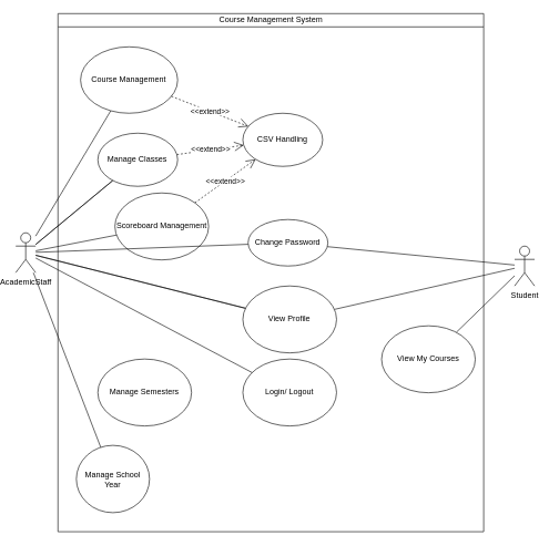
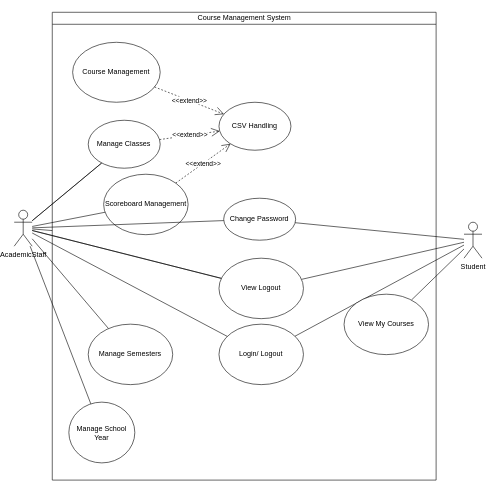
  <mxCell id="0" />
  <mxCell id="1" parent="0" />
  <mxCell id="2" value="AcademicStaff" style="shape=umlActor;verticalLabelPosition=bottom;verticalAlign=top;html=1;" vertex="1" parent="1"><mxGeometry x="20" y="350" width="30" height="60" as="geometry" /></mxCell>
  <mxCell id="3" value="Student" style="shape=umlActor;verticalLabelPosition=bottom;verticalAlign=top;html=1;" vertex="1" parent="1"><mxGeometry x="770" y="370" width="30" height="60" as="geometry" /></mxCell>
  <mxCell id="4" value="" style="endArrow=none;html=1;rounded=0;" edge="1" parent="1" source="2" target="30"><mxGeometry width="50" height="50" relative="1" as="geometry"><mxPoint x="430" y="500" as="sourcePoint" /><mxPoint x="480" y="450" as="targetPoint" /></mxGeometry></mxCell>
+ <mxCell id="5" value="" style="endArrow=none;html=1;rounded=0;" edge="1" parent="1" source="13" target="2"><mxGeometry width="50" height="50" relative="1" as="geometry"><mxPoint x="430" y="500" as="sourcePoint" /><mxPoint x="480" y="450" as="targetPoint" /></mxGeometry></mxCell>
  <mxCell id="6" value="" style="endArrow=none;html=1;rounded=0;" edge="1" parent="1" source="18" target="2"><mxGeometry width="50" height="50" relative="1" as="geometry"><mxPoint x="430" y="500" as="sourcePoint" /><mxPoint x="480" y="450" as="targetPoint" /></mxGeometry></mxCell>
  <mxCell id="7" value="" style="endArrow=none;html=1;rounded=0;" edge="1" parent="1" source="2" target="22"><mxGeometry width="50" height="50" relative="1" as="geometry"><mxPoint x="430" y="500" as="sourcePoint" /><mxPoint x="480" y="450" as="targetPoint" /></mxGeometry></mxCell>
- <mxCell id="8" value="" style="endArrow=none;html=1;rounded=0;" edge="1" parent="1" source="2" target="19"><mxGeometry width="50" height="50" relative="1" as="geometry"><mxPoint x="430" y="500" as="sourcePoint" /><mxPoint x="480" y="450" as="targetPoint" /></mxGeometry></mxCell>
+ <mxCell id="8" value="" style="endArrow=none;html=1;rounded=0;" edge="1" parent="1" source="2" target="31"><mxGeometry width="50" height="50" relative="1" as="geometry"><mxPoint x="430" y="500" as="sourcePoint" /><mxPoint x="480" y="450" as="targetPoint" /></mxGeometry></mxCell>
  <mxCell id="9" value="" style="endArrow=none;html=1;rounded=0;" edge="1" parent="1" source="2" target="15"><mxGeometry width="50" height="50" relative="1" as="geometry"><mxPoint x="430" y="580" as="sourcePoint" /><mxPoint x="480" y="530" as="targetPoint" /></mxGeometry></mxCell>
  <mxCell id="10" value="" style="endArrow=none;html=1;rounded=0;" edge="1" parent="1" source="30" target="3"><mxGeometry width="50" height="50" relative="1" as="geometry"><mxPoint x="430" y="580" as="sourcePoint" /><mxPoint x="480" y="530" as="targetPoint" /></mxGeometry></mxCell>
+ <mxCell id="11" value="" style="endArrow=none;html=1;rounded=0;" edge="1" parent="1" source="16" target="3"><mxGeometry width="50" height="50" relative="1" as="geometry"><mxPoint x="430" y="580" as="sourcePoint" /><mxPoint x="480" y="530" as="targetPoint" /></mxGeometry></mxCell>
  <mxCell id="12" value="" style="endArrow=none;html=1;rounded=0;" edge="1" parent="1" source="14" target="3"><mxGeometry width="50" height="50" relative="1" as="geometry"><mxPoint x="430" y="580" as="sourcePoint" /><mxPoint x="480" y="530" as="targetPoint" /></mxGeometry></mxCell>
  <mxCell id="13" value="Manage Semesters" style="ellipse;whiteSpace=wrap;html=1;" vertex="1" parent="1"><mxGeometry x="143.426" y="540.002" width="140.87" height="100.822" as="geometry" /></mxCell>
  <mxCell id="14" value="View My Courses" style="ellipse;whiteSpace=wrap;html=1;" vertex="1" parent="1"><mxGeometry x="569.995" y="490" width="140.87" height="100.822" as="geometry" /></mxCell>
  <mxCell id="15" value="Scoreboard Management" style="ellipse;whiteSpace=wrap;html=1;" vertex="1" parent="1"><mxGeometry x="169.13" y="289.992" width="140.87" height="100.822" as="geometry" /></mxCell>
  <mxCell id="16" value="Login/ Logout" style="ellipse;whiteSpace=wrap;html=1;" vertex="1" parent="1"><mxGeometry x="361.44" y="540.004" width="140.87" height="100.822" as="geometry" /></mxCell>
  <mxCell id="17" value="Change Password" style="ellipse;whiteSpace=wrap;html=1;" vertex="1" parent="1"><mxGeometry x="369.31" y="330" width="120" height="70" as="geometry" /></mxCell>
  <mxCell id="18" value="Manage School Year" style="ellipse;whiteSpace=wrap;html=1;" vertex="1" parent="1"><mxGeometry x="111.12" y="670" width="110" height="101.3" as="geometry" /></mxCell>
  <mxCell id="19" value="Course Management" style="ellipse;whiteSpace=wrap;html=1;" vertex="1" parent="1"><mxGeometry x="117.43" y="70" width="146" height="100" as="geometry" /></mxCell>
  <mxCell id="20" value="CSV Handling" style="ellipse;whiteSpace=wrap;html=1;" vertex="1" parent="1"><mxGeometry x="361.44" y="170" width="120" height="80" as="geometry" /></mxCell>
  <mxCell id="21" value="" style="endArrow=none;html=1;rounded=0;" edge="1" parent="1" source="2" target="22"><mxGeometry width="50" height="50" relative="1" as="geometry"><mxPoint x="-40" y="455" as="sourcePoint" /><mxPoint x="281" y="479" as="targetPoint" /></mxGeometry></mxCell>
  <mxCell id="22" value="Manage Classes" style="ellipse;whiteSpace=wrap;html=1;" vertex="1" parent="1"><mxGeometry x="143.43" y="200" width="120" height="80" as="geometry" /></mxCell>
  <mxCell id="23" value="" style="endArrow=none;html=1;rounded=0;" edge="1" parent="1" source="2" target="16"><mxGeometry width="50" height="50" relative="1" as="geometry"><mxPoint x="520" y="450" as="sourcePoint" /><mxPoint x="570" y="400" as="targetPoint" /></mxGeometry></mxCell>
  <mxCell id="24" value="" style="endArrow=none;html=1;rounded=0;" edge="1" parent="1" source="2" target="17"><mxGeometry width="50" height="50" relative="1" as="geometry"><mxPoint x="400" y="440" as="sourcePoint" /><mxPoint x="450" y="390" as="targetPoint" /></mxGeometry></mxCell>
  <mxCell id="25" value="" style="endArrow=none;html=1;rounded=0;" edge="1" parent="1" source="3" target="17"><mxGeometry width="50" height="50" relative="1" as="geometry"><mxPoint x="400" y="440" as="sourcePoint" /><mxPoint x="450" y="390" as="targetPoint" /></mxGeometry></mxCell>
  <mxCell id="26" value="&amp;lt;&amp;lt;extend&amp;gt;&amp;gt;" style="endArrow=open;endSize=12;dashed=1;html=1;rounded=0;" edge="1" parent="1" source="22" target="20"><mxGeometry width="160" relative="1" as="geometry"><mxPoint x="416.31" y="510" as="sourcePoint" /><mxPoint x="557.076" y="156.373" as="targetPoint" /></mxGeometry></mxCell>
  <mxCell id="27" value="&amp;lt;&amp;lt;extend&amp;gt;&amp;gt;" style="endArrow=open;endSize=12;dashed=1;html=1;rounded=0;" edge="1" parent="1" source="15" target="20"><mxGeometry width="160" relative="1" as="geometry"><mxPoint x="239.31" y="250" as="sourcePoint" /><mxPoint x="573.207" y="177.826" as="targetPoint" /></mxGeometry></mxCell>
  <mxCell id="28" value="&amp;lt;&amp;lt;extend&amp;gt;&amp;gt;" style="endArrow=open;endSize=12;dashed=1;html=1;rounded=0;" edge="1" parent="1" source="19" target="20"><mxGeometry width="160" relative="1" as="geometry"><mxPoint x="249.31" y="260" as="sourcePoint" /><mxPoint x="567.653" y="126.595" as="targetPoint" /></mxGeometry></mxCell>
  <mxCell id="29" value="" style="endArrow=none;html=1;rounded=0;" edge="1" parent="1" source="2" target="30"><mxGeometry width="50" height="50" relative="1" as="geometry"><mxPoint x="-140" y="461" as="sourcePoint" /><mxPoint x="300" y="495" as="targetPoint" /></mxGeometry></mxCell>
- <mxCell id="30" value="View Profile" style="ellipse;whiteSpace=wrap;html=1;" vertex="1" parent="1"><mxGeometry x="361.436" y="429.999" width="140.87" height="100.822" as="geometry" /></mxCell>
+ <mxCell id="30" value="View Logout" style="ellipse;whiteSpace=wrap;html=1;" vertex="1" parent="1"><mxGeometry x="361.436" y="429.999" width="140.87" height="100.822" as="geometry" /></mxCell>
  <mxCell id="31" value="Course Management System" style="swimlane;fontStyle=0;childLayout=stackLayout;horizontal=1;startSize=20;fillColor=none;horizontalStack=0;resizeParent=1;resizeParentMax=0;resizeLast=0;collapsible=1;marginBottom=0;whiteSpace=wrap;html=1;" vertex="1" parent="1"><mxGeometry x="83.5" y="20" width="640" height="780" as="geometry" /></mxCell>
